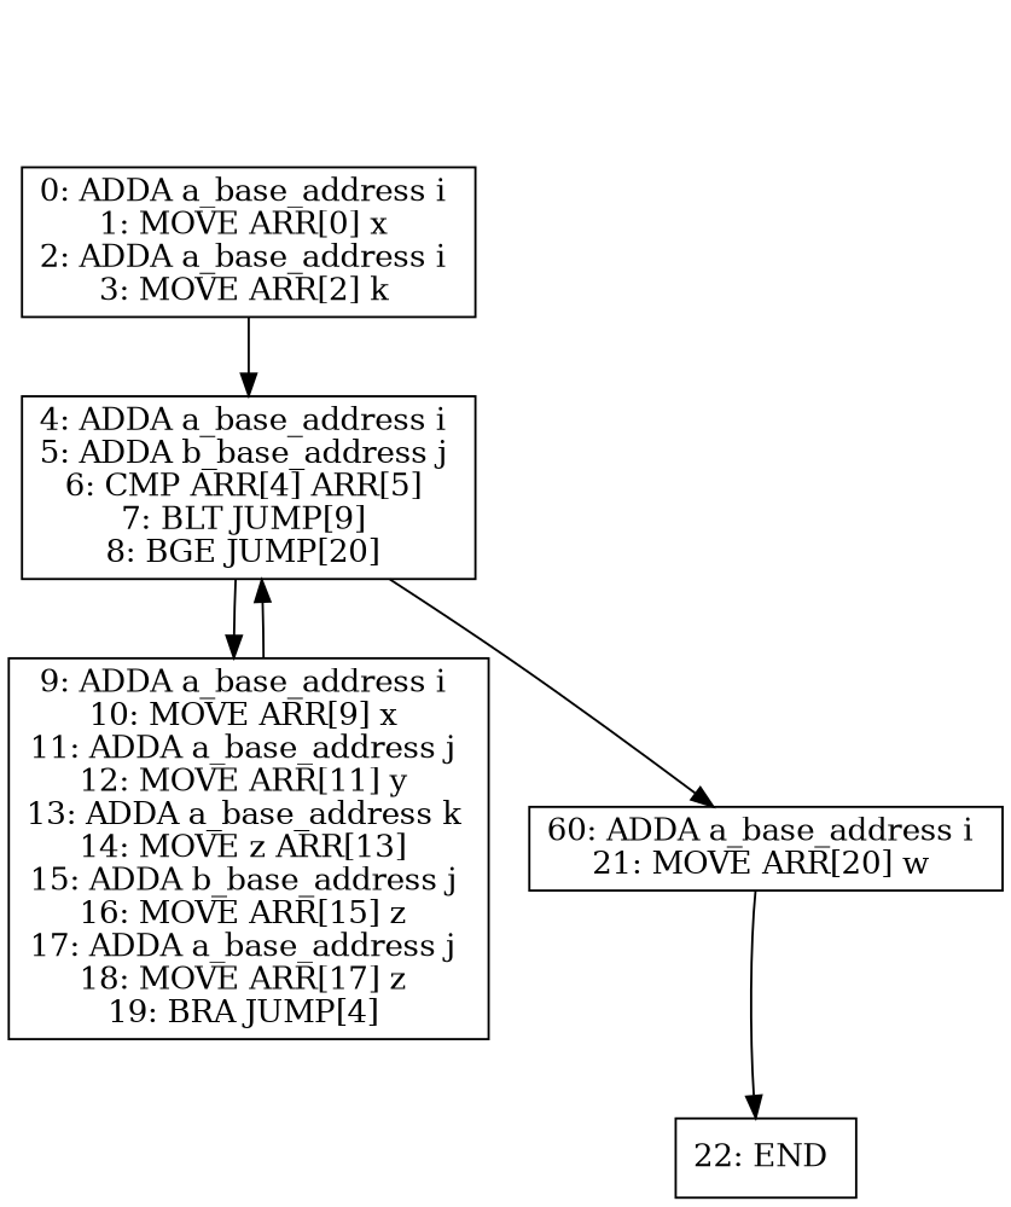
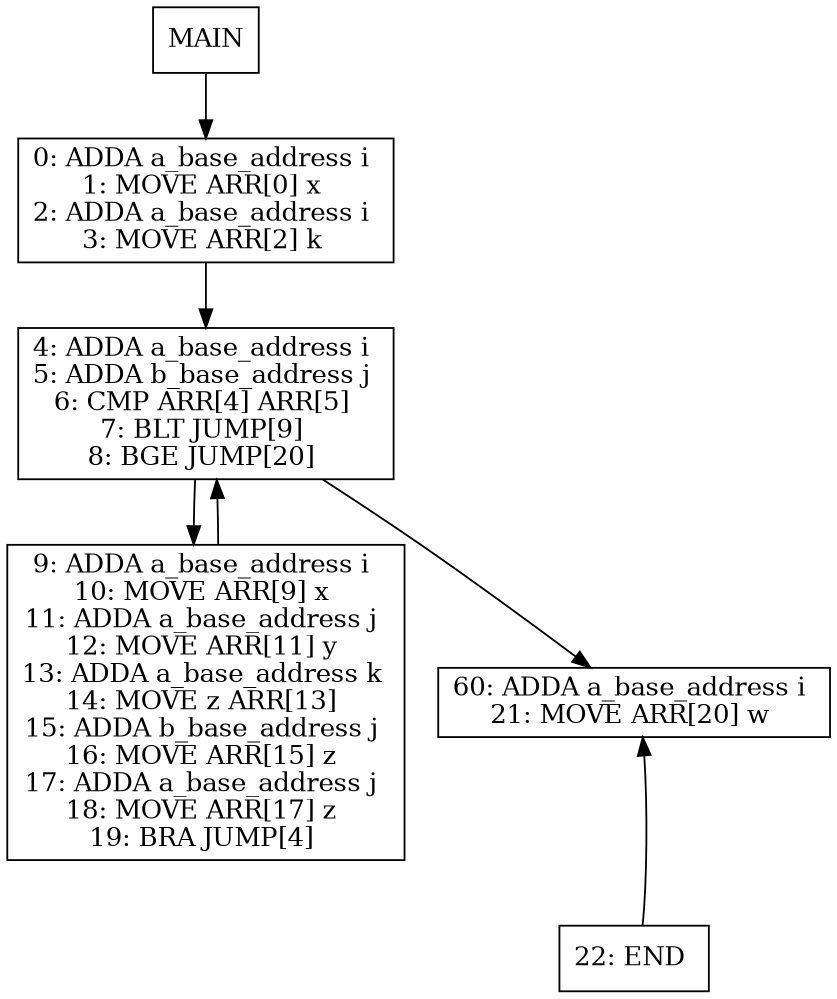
  digraph {
    node [shape=box]
+   n1 [label=MAIN]
    n2 [label="0: ADDA a_base_address i \n1: MOVE ARR[0] x \n2: ADDA a_base_address i \n3: MOVE ARR[2] k \n"]
    n3 [label="4: ADDA a_base_address i \n5: ADDA b_base_address j \n6: CMP ARR[4] ARR[5] \n7: BLT JUMP[9] \n8: BGE JUMP[20] \n"]
    n4 [label="9: ADDA a_base_address i \n10: MOVE ARR[9] x \n11: ADDA a_base_address j \n12: MOVE ARR[11] y \n13: ADDA a_base_address k \n14: MOVE z ARR[13] \n15: ADDA b_base_address j \n16: MOVE ARR[15] z \n17: ADDA a_base_address j \n18: MOVE ARR[17] z \n19: BRA JUMP[4] \n"]
    n5 [label="60: ADDA a_base_address i \n21: MOVE ARR[20] w \n"]
    n6 [label="22: END \n"]
+   n1 -> n2
    n2 -> n3
    n3 -> n4
    n3 -> n5
    n4 -> n3
-   n5 -> n6
+   n6 -> n5
  }
